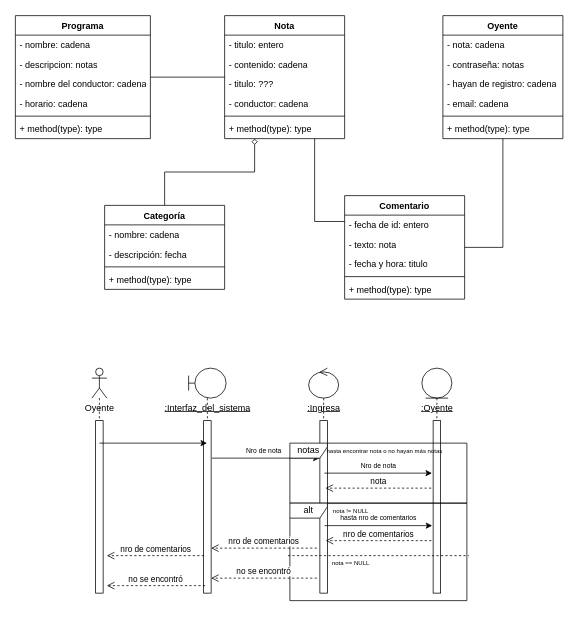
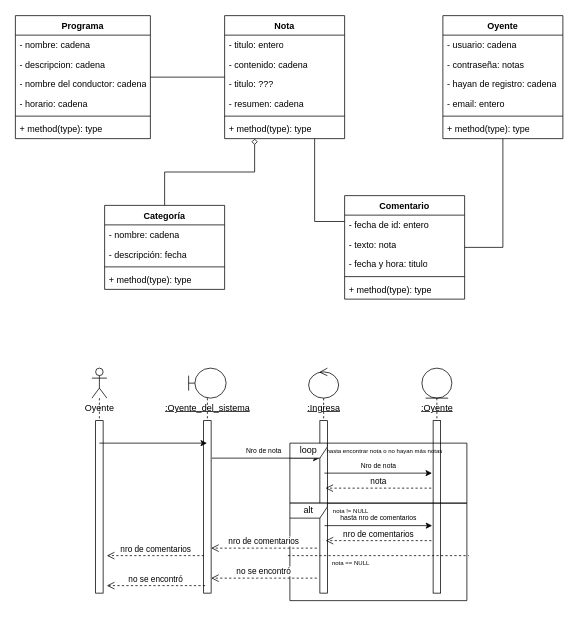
  <mxCell id="0" />
  <mxCell id="1" parent="0" />
  <mxCell id="2" value="Programa" style="swimlane;fontStyle=1;align=center;verticalAlign=top;childLayout=stackLayout;horizontal=1;startSize=26;horizontalStack=0;resizeParent=1;resizeParentMax=0;resizeLast=0;collapsible=1;marginBottom=0;whiteSpace=wrap;html=1;" parent="1" vertex="1"><mxGeometry x="20" y="20" width="180" height="164" as="geometry"><mxRectangle x="90" y="70" width="90" height="30" as="alternateBounds" /></mxGeometry></mxCell>
  <mxCell id="3" value="- nombre: cadena" style="text;strokeColor=none;fillColor=none;align=left;verticalAlign=top;spacingLeft=4;spacingRight=4;overflow=hidden;rotatable=0;points=[[0,0.5],[1,0.5]];portConstraint=eastwest;whiteSpace=wrap;html=1;" parent="2" vertex="1"><mxGeometry y="26" width="180" height="26" as="geometry" /></mxCell>
- <mxCell id="4" value="- descripcion: notas" style="text;strokeColor=none;fillColor=none;align=left;verticalAlign=top;spacingLeft=4;spacingRight=4;overflow=hidden;rotatable=0;points=[[0,0.5],[1,0.5]];portConstraint=eastwest;whiteSpace=wrap;html=1;" parent="2" vertex="1"><mxGeometry y="52" width="180" height="26" as="geometry" /></mxCell>
+ <mxCell id="4" value="- descripcion: cadena" style="text;strokeColor=none;fillColor=none;align=left;verticalAlign=top;spacingLeft=4;spacingRight=4;overflow=hidden;rotatable=0;points=[[0,0.5],[1,0.5]];portConstraint=eastwest;whiteSpace=wrap;html=1;" parent="2" vertex="1"><mxGeometry y="52" width="180" height="26" as="geometry" /></mxCell>
  <mxCell id="5" value="- nombre del conductor: cadena" style="text;strokeColor=none;fillColor=none;align=left;verticalAlign=top;spacingLeft=4;spacingRight=4;overflow=hidden;rotatable=0;points=[[0,0.5],[1,0.5]];portConstraint=eastwest;whiteSpace=wrap;html=1;" parent="2" vertex="1"><mxGeometry y="78" width="180" height="26" as="geometry" /></mxCell>
  <mxCell id="6" value="- horario: cadena" style="text;strokeColor=none;fillColor=none;align=left;verticalAlign=top;spacingLeft=4;spacingRight=4;overflow=hidden;rotatable=0;points=[[0,0.5],[1,0.5]];portConstraint=eastwest;whiteSpace=wrap;html=1;" parent="2" vertex="1"><mxGeometry y="104" width="180" height="26" as="geometry" /></mxCell>
  <mxCell id="7" value="" style="line;strokeWidth=1;fillColor=none;align=left;verticalAlign=middle;spacingTop=-1;spacingLeft=3;spacingRight=3;rotatable=0;labelPosition=right;points=[];portConstraint=eastwest;strokeColor=inherit;" parent="2" vertex="1"><mxGeometry y="130" width="180" height="8" as="geometry" /></mxCell>
  <mxCell id="8" value="+ method(type): type" style="text;strokeColor=none;fillColor=none;align=left;verticalAlign=top;spacingLeft=4;spacingRight=4;overflow=hidden;rotatable=0;points=[[0,0.5],[1,0.5]];portConstraint=eastwest;whiteSpace=wrap;html=1;" parent="2" vertex="1"><mxGeometry y="138" width="180" height="26" as="geometry" /></mxCell>
  <mxCell id="9" style="edgeStyle=orthogonalEdgeStyle;rounded=0;orthogonalLoop=1;jettySize=auto;html=1;exitX=0;exitY=0.5;exitDx=0;exitDy=0;entryX=1;entryY=0.5;entryDx=0;entryDy=0;endArrow=none;endFill=0;" parent="1" source="10" target="2" edge="1"><mxGeometry relative="1" as="geometry" /></mxCell>
  <mxCell id="10" value="Nota" style="swimlane;fontStyle=1;align=center;verticalAlign=top;childLayout=stackLayout;horizontal=1;startSize=26;horizontalStack=0;resizeParent=1;resizeParentMax=0;resizeLast=0;collapsible=1;marginBottom=0;whiteSpace=wrap;html=1;" parent="1" vertex="1"><mxGeometry x="299" y="20" width="160" height="164" as="geometry"><mxRectangle x="349" y="70" width="90" height="30" as="alternateBounds" /></mxGeometry></mxCell>
  <mxCell id="11" value="- titulo: entero" style="text;strokeColor=none;fillColor=none;align=left;verticalAlign=top;spacingLeft=4;spacingRight=4;overflow=hidden;rotatable=0;points=[[0,0.5],[1,0.5]];portConstraint=eastwest;whiteSpace=wrap;html=1;" parent="10" vertex="1"><mxGeometry y="26" width="160" height="26" as="geometry" /></mxCell>
  <mxCell id="12" value="- contenido: cadena" style="text;strokeColor=none;fillColor=none;align=left;verticalAlign=top;spacingLeft=4;spacingRight=4;overflow=hidden;rotatable=0;points=[[0,0.5],[1,0.5]];portConstraint=eastwest;whiteSpace=wrap;html=1;" parent="10" vertex="1"><mxGeometry y="52" width="160" height="26" as="geometry" /></mxCell>
  <mxCell id="13" value="- titulo: ???" style="text;strokeColor=none;fillColor=none;align=left;verticalAlign=top;spacingLeft=4;spacingRight=4;overflow=hidden;rotatable=0;points=[[0,0.5],[1,0.5]];portConstraint=eastwest;whiteSpace=wrap;html=1;" parent="10" vertex="1"><mxGeometry y="78" width="160" height="26" as="geometry" /></mxCell>
- <mxCell id="14" value="- conductor: cadena" style="text;strokeColor=none;fillColor=none;align=left;verticalAlign=top;spacingLeft=4;spacingRight=4;overflow=hidden;rotatable=0;points=[[0,0.5],[1,0.5]];portConstraint=eastwest;whiteSpace=wrap;html=1;" parent="10" vertex="1"><mxGeometry y="104" width="160" height="26" as="geometry" /></mxCell>
+ <mxCell id="14" value="- resumen: cadena" style="text;strokeColor=none;fillColor=none;align=left;verticalAlign=top;spacingLeft=4;spacingRight=4;overflow=hidden;rotatable=0;points=[[0,0.5],[1,0.5]];portConstraint=eastwest;whiteSpace=wrap;html=1;" parent="10" vertex="1"><mxGeometry y="104" width="160" height="26" as="geometry" /></mxCell>
  <mxCell id="15" value="" style="line;strokeWidth=1;fillColor=none;align=left;verticalAlign=middle;spacingTop=-1;spacingLeft=3;spacingRight=3;rotatable=0;labelPosition=right;points=[];portConstraint=eastwest;strokeColor=inherit;" parent="10" vertex="1"><mxGeometry y="130" width="160" height="8" as="geometry" /></mxCell>
  <mxCell id="16" value="+ method(type): type" style="text;strokeColor=none;fillColor=none;align=left;verticalAlign=top;spacingLeft=4;spacingRight=4;overflow=hidden;rotatable=0;points=[[0,0.5],[1,0.5]];portConstraint=eastwest;whiteSpace=wrap;html=1;" parent="10" vertex="1"><mxGeometry y="138" width="160" height="26" as="geometry" /></mxCell>
  <mxCell id="17" style="edgeStyle=orthogonalEdgeStyle;rounded=0;orthogonalLoop=1;jettySize=auto;html=1;exitX=0.5;exitY=0;exitDx=0;exitDy=0;entryX=0.25;entryY=1;entryDx=0;entryDy=0;endArrow=diamond;endFill=0;" parent="1" source="18" target="10" edge="1"><mxGeometry relative="1" as="geometry" /></mxCell>
  <mxCell id="18" value="Categoría" style="swimlane;fontStyle=1;align=center;verticalAlign=top;childLayout=stackLayout;horizontal=1;startSize=26;horizontalStack=0;resizeParent=1;resizeParentMax=0;resizeLast=0;collapsible=1;marginBottom=0;whiteSpace=wrap;html=1;" parent="1" vertex="1"><mxGeometry x="139" y="273" width="160" height="112" as="geometry"><mxRectangle x="259" y="300" width="90" height="30" as="alternateBounds" /></mxGeometry></mxCell>
  <mxCell id="19" value="- nombre: cadena" style="text;strokeColor=none;fillColor=none;align=left;verticalAlign=top;spacingLeft=4;spacingRight=4;overflow=hidden;rotatable=0;points=[[0,0.5],[1,0.5]];portConstraint=eastwest;whiteSpace=wrap;html=1;" parent="18" vertex="1"><mxGeometry y="26" width="160" height="26" as="geometry" /></mxCell>
  <mxCell id="20" value="- descripción: fecha" style="text;strokeColor=none;fillColor=none;align=left;verticalAlign=top;spacingLeft=4;spacingRight=4;overflow=hidden;rotatable=0;points=[[0,0.5],[1,0.5]];portConstraint=eastwest;whiteSpace=wrap;html=1;" parent="18" vertex="1"><mxGeometry y="52" width="160" height="26" as="geometry" /></mxCell>
  <mxCell id="21" value="" style="line;strokeWidth=1;fillColor=none;align=left;verticalAlign=middle;spacingTop=-1;spacingLeft=3;spacingRight=3;rotatable=0;labelPosition=right;points=[];portConstraint=eastwest;strokeColor=inherit;" parent="18" vertex="1"><mxGeometry y="78" width="160" height="8" as="geometry" /></mxCell>
  <mxCell id="22" value="+ method(type): type" style="text;strokeColor=none;fillColor=none;align=left;verticalAlign=top;spacingLeft=4;spacingRight=4;overflow=hidden;rotatable=0;points=[[0,0.5],[1,0.5]];portConstraint=eastwest;whiteSpace=wrap;html=1;" parent="18" vertex="1"><mxGeometry y="86" width="160" height="26" as="geometry" /></mxCell>
  <mxCell id="23" style="edgeStyle=orthogonalEdgeStyle;rounded=0;orthogonalLoop=1;jettySize=auto;html=1;exitX=0.5;exitY=1;exitDx=0;exitDy=0;entryX=1;entryY=0.5;entryDx=0;entryDy=0;endArrow=none;endFill=0;" parent="1" source="24" target="32" edge="1"><mxGeometry relative="1" as="geometry" /></mxCell>
  <mxCell id="24" value="Oyente" style="swimlane;fontStyle=1;align=center;verticalAlign=top;childLayout=stackLayout;horizontal=1;startSize=26;horizontalStack=0;resizeParent=1;resizeParentMax=0;resizeLast=0;collapsible=1;marginBottom=0;whiteSpace=wrap;html=1;" parent="1" vertex="1"><mxGeometry x="590" y="20" width="160" height="164" as="geometry"><mxRectangle x="549" y="70" width="90" height="30" as="alternateBounds" /></mxGeometry></mxCell>
- <mxCell id="25" value="- nota: cadena" style="text;strokeColor=none;fillColor=none;align=left;verticalAlign=top;spacingLeft=4;spacingRight=4;overflow=hidden;rotatable=0;points=[[0,0.5],[1,0.5]];portConstraint=eastwest;whiteSpace=wrap;html=1;" parent="24" vertex="1"><mxGeometry y="26" width="160" height="26" as="geometry" /></mxCell>
+ <mxCell id="25" value="- usuario: cadena" style="text;strokeColor=none;fillColor=none;align=left;verticalAlign=top;spacingLeft=4;spacingRight=4;overflow=hidden;rotatable=0;points=[[0,0.5],[1,0.5]];portConstraint=eastwest;whiteSpace=wrap;html=1;" parent="24" vertex="1"><mxGeometry y="26" width="160" height="26" as="geometry" /></mxCell>
  <mxCell id="26" value="- contraseña: notas" style="text;strokeColor=none;fillColor=none;align=left;verticalAlign=top;spacingLeft=4;spacingRight=4;overflow=hidden;rotatable=0;points=[[0,0.5],[1,0.5]];portConstraint=eastwest;whiteSpace=wrap;html=1;" parent="24" vertex="1"><mxGeometry y="52" width="160" height="26" as="geometry" /></mxCell>
  <mxCell id="27" value="- hayan de registro: cadena" style="text;strokeColor=none;fillColor=none;align=left;verticalAlign=top;spacingLeft=4;spacingRight=4;overflow=hidden;rotatable=0;points=[[0,0.5],[1,0.5]];portConstraint=eastwest;whiteSpace=wrap;html=1;" parent="24" vertex="1"><mxGeometry y="78" width="160" height="26" as="geometry" /></mxCell>
- <mxCell id="28" value="- email: cadena" style="text;strokeColor=none;fillColor=none;align=left;verticalAlign=top;spacingLeft=4;spacingRight=4;overflow=hidden;rotatable=0;points=[[0,0.5],[1,0.5]];portConstraint=eastwest;whiteSpace=wrap;html=1;" parent="24" vertex="1"><mxGeometry y="104" width="160" height="26" as="geometry" /></mxCell>
+ <mxCell id="28" value="- email: entero" style="text;strokeColor=none;fillColor=none;align=left;verticalAlign=top;spacingLeft=4;spacingRight=4;overflow=hidden;rotatable=0;points=[[0,0.5],[1,0.5]];portConstraint=eastwest;whiteSpace=wrap;html=1;" parent="24" vertex="1"><mxGeometry y="104" width="160" height="26" as="geometry" /></mxCell>
  <mxCell id="29" value="" style="line;strokeWidth=1;fillColor=none;align=left;verticalAlign=middle;spacingTop=-1;spacingLeft=3;spacingRight=3;rotatable=0;labelPosition=right;points=[];portConstraint=eastwest;strokeColor=inherit;" parent="24" vertex="1"><mxGeometry y="130" width="160" height="8" as="geometry" /></mxCell>
  <mxCell id="30" value="+ method(type): type" style="text;strokeColor=none;fillColor=none;align=left;verticalAlign=top;spacingLeft=4;spacingRight=4;overflow=hidden;rotatable=0;points=[[0,0.5],[1,0.5]];portConstraint=eastwest;whiteSpace=wrap;html=1;" parent="24" vertex="1"><mxGeometry y="138" width="160" height="26" as="geometry" /></mxCell>
  <mxCell id="31" style="edgeStyle=orthogonalEdgeStyle;rounded=0;orthogonalLoop=1;jettySize=auto;html=1;exitX=0;exitY=0.25;exitDx=0;exitDy=0;entryX=0.75;entryY=1;entryDx=0;entryDy=0;endArrow=none;endFill=0;" parent="1" source="32" target="10" edge="1"><mxGeometry relative="1" as="geometry" /></mxCell>
  <mxCell id="32" value="Comentario" style="swimlane;fontStyle=1;align=center;verticalAlign=top;childLayout=stackLayout;horizontal=1;startSize=26;horizontalStack=0;resizeParent=1;resizeParentMax=0;resizeLast=0;collapsible=1;marginBottom=0;whiteSpace=wrap;html=1;" parent="1" vertex="1"><mxGeometry x="459" y="260" width="160" height="138" as="geometry"><mxRectangle x="509" y="320" width="90" height="30" as="alternateBounds" /></mxGeometry></mxCell>
  <mxCell id="33" value="- fecha de id: entero" style="text;strokeColor=none;fillColor=none;align=left;verticalAlign=top;spacingLeft=4;spacingRight=4;overflow=hidden;rotatable=0;points=[[0,0.5],[1,0.5]];portConstraint=eastwest;whiteSpace=wrap;html=1;" parent="32" vertex="1"><mxGeometry y="26" width="160" height="26" as="geometry" /></mxCell>
  <mxCell id="34" value="- texto: nota" style="text;strokeColor=none;fillColor=none;align=left;verticalAlign=top;spacingLeft=4;spacingRight=4;overflow=hidden;rotatable=0;points=[[0,0.5],[1,0.5]];portConstraint=eastwest;whiteSpace=wrap;html=1;" parent="32" vertex="1"><mxGeometry y="52" width="160" height="26" as="geometry" /></mxCell>
  <mxCell id="35" value="- fecha y hora: titulo" style="text;strokeColor=none;fillColor=none;align=left;verticalAlign=top;spacingLeft=4;spacingRight=4;overflow=hidden;rotatable=0;points=[[0,0.5],[1,0.5]];portConstraint=eastwest;whiteSpace=wrap;html=1;" parent="32" vertex="1"><mxGeometry y="78" width="160" height="26" as="geometry" /></mxCell>
  <mxCell id="36" value="" style="line;strokeWidth=1;fillColor=none;align=left;verticalAlign=middle;spacingTop=-1;spacingLeft=3;spacingRight=3;rotatable=0;labelPosition=right;points=[];portConstraint=eastwest;strokeColor=inherit;" parent="32" vertex="1"><mxGeometry y="104" width="160" height="8" as="geometry" /></mxCell>
  <mxCell id="37" value="+ method(type): type" style="text;strokeColor=none;fillColor=none;align=left;verticalAlign=top;spacingLeft=4;spacingRight=4;overflow=hidden;rotatable=0;points=[[0,0.5],[1,0.5]];portConstraint=eastwest;whiteSpace=wrap;html=1;" parent="32" vertex="1"><mxGeometry y="112" width="160" height="26" as="geometry" /></mxCell>
  <mxCell id="38" value="" style="shape=umlLifeline;perimeter=lifelinePerimeter;whiteSpace=wrap;html=1;container=1;dropTarget=0;collapsible=0;recursiveResize=0;outlineConnect=0;portConstraint=eastwest;newEdgeStyle={&quot;curved&quot;:0,&quot;rounded&quot;:0};participant=umlActor;" parent="1" vertex="1"><mxGeometry x="122" y="490" width="20" height="300" as="geometry" /></mxCell>
  <mxCell id="39" value="" style="html=1;points=[[0,0,0,0,5],[0,1,0,0,-5],[1,0,0,0,5],[1,1,0,0,-5]];perimeter=orthogonalPerimeter;outlineConnect=0;targetShapes=umlLifeline;portConstraint=eastwest;newEdgeStyle={&quot;curved&quot;:0,&quot;rounded&quot;:0};" parent="38" vertex="1"><mxGeometry x="5" y="70" width="10" height="230" as="geometry" /></mxCell>
  <mxCell id="40" value="" style="shape=umlLifeline;perimeter=lifelinePerimeter;whiteSpace=wrap;html=1;container=1;dropTarget=0;collapsible=0;recursiveResize=0;outlineConnect=0;portConstraint=eastwest;newEdgeStyle={&quot;curved&quot;:0,&quot;rounded&quot;:0};participant=umlBoundary;" parent="1" vertex="1"><mxGeometry x="251" y="490" width="50" height="300" as="geometry" /></mxCell>
  <mxCell id="41" value="" style="html=1;points=[[0,0,0,0,5],[0,1,0,0,-5],[1,0,0,0,5],[1,1,0,0,-5]];perimeter=orthogonalPerimeter;outlineConnect=0;targetShapes=umlLifeline;portConstraint=eastwest;newEdgeStyle={&quot;curved&quot;:0,&quot;rounded&quot;:0};" parent="40" vertex="1"><mxGeometry x="20" y="70" width="10" height="230" as="geometry" /></mxCell>
  <mxCell id="42" value="" style="shape=umlLifeline;perimeter=lifelinePerimeter;whiteSpace=wrap;html=1;container=1;dropTarget=0;collapsible=0;recursiveResize=0;outlineConnect=0;portConstraint=eastwest;newEdgeStyle={&quot;curved&quot;:0,&quot;rounded&quot;:0};participant=umlControl;" parent="1" vertex="1"><mxGeometry x="411" y="490" width="40" height="300" as="geometry" /></mxCell>
  <mxCell id="43" value="" style="html=1;points=[[0,0,0,0,5],[0,1,0,0,-5],[1,0,0,0,5],[1,1,0,0,-5]];perimeter=orthogonalPerimeter;outlineConnect=0;targetShapes=umlLifeline;portConstraint=eastwest;newEdgeStyle={&quot;curved&quot;:0,&quot;rounded&quot;:0};" parent="42" vertex="1"><mxGeometry x="15" y="70" width="10" height="230" as="geometry" /></mxCell>
  <mxCell id="44" value="" style="shape=umlLifeline;perimeter=lifelinePerimeter;whiteSpace=wrap;html=1;container=1;dropTarget=0;collapsible=0;recursiveResize=0;outlineConnect=0;portConstraint=eastwest;newEdgeStyle={&quot;curved&quot;:0,&quot;rounded&quot;:0};participant=umlEntity;" parent="1" vertex="1"><mxGeometry x="562" y="490" width="40" height="300" as="geometry" /></mxCell>
  <mxCell id="45" value="" style="html=1;points=[[0,0,0,0,5],[0,1,0,0,-5],[1,0,0,0,5],[1,1,0,0,-5]];perimeter=orthogonalPerimeter;outlineConnect=0;targetShapes=umlLifeline;portConstraint=eastwest;newEdgeStyle={&quot;curved&quot;:0,&quot;rounded&quot;:0};" parent="44" vertex="1"><mxGeometry x="15" y="70" width="10" height="230" as="geometry" /></mxCell>
  <mxCell id="46" value="Oyente" style="text;html=1;align=center;verticalAlign=middle;resizable=0;points=[];autosize=1;strokeColor=none;fillColor=none;" parent="1" vertex="1"><mxGeometry x="102" y="528" width="60" height="30" as="geometry" /></mxCell>
- <mxCell id="47" value=":Interfaz_del_sistema" style="text;html=1;align=center;verticalAlign=middle;resizable=0;points=[];autosize=1;strokeColor=none;fillColor=none;fontStyle=4" parent="1" vertex="1"><mxGeometry x="206" y="528" width="140" height="30" as="geometry" /></mxCell>
+ <mxCell id="47" value=":Oyente_del_sistema" style="text;html=1;align=center;verticalAlign=middle;resizable=0;points=[];autosize=1;strokeColor=none;fillColor=none;fontStyle=4" parent="1" vertex="1"><mxGeometry x="206" y="528" width="140" height="30" as="geometry" /></mxCell>
  <mxCell id="48" value=":Ingresa" style="text;html=1;align=center;verticalAlign=middle;resizable=0;points=[];autosize=1;strokeColor=none;fillColor=none;fontStyle=4" parent="1" vertex="1"><mxGeometry x="386" y="528" width="90" height="30" as="geometry" /></mxCell>
  <mxCell id="49" value=":Oyente" style="text;html=1;align=center;verticalAlign=middle;resizable=0;points=[];autosize=1;strokeColor=none;fillColor=none;fontStyle=4" parent="1" vertex="1"><mxGeometry x="552" y="528" width="60" height="30" as="geometry" /></mxCell>
  <mxCell id="50" value="" style="endArrow=classic;html=1;rounded=0;" parent="1" edge="1"><mxGeometry width="50" height="50" relative="1" as="geometry"><mxPoint x="132.004" y="590" as="sourcePoint" /><mxPoint x="275.48" y="590" as="targetPoint" /></mxGeometry></mxCell>
  <mxCell id="51" value="" style="endArrow=classic;html=1;rounded=0;" parent="1" edge="1"><mxGeometry width="50" height="50" relative="1" as="geometry"><mxPoint x="282.004" y="610" as="sourcePoint" /><mxPoint x="425.48" y="610" as="targetPoint" /></mxGeometry></mxCell>
  <mxCell id="52" value="Nro de nota" style="text;html=1;align=center;verticalAlign=middle;resizable=0;points=[];autosize=1;strokeColor=none;fillColor=none;fontSize=9;" parent="1" vertex="1"><mxGeometry x="316" y="590" width="70" height="20" as="geometry" /></mxCell>
  <mxCell id="53" value="" style="endArrow=classic;html=1;rounded=0;" parent="1" edge="1"><mxGeometry width="50" height="50" relative="1" as="geometry"><mxPoint x="432" y="630" as="sourcePoint" /><mxPoint x="575.48" y="630" as="targetPoint" /></mxGeometry></mxCell>
- <mxCell id="54" value="notas" style="shape=umlFrame;whiteSpace=wrap;html=1;pointerEvents=0;width=50;height=20;" parent="1" vertex="1"><mxGeometry x="386" y="590" width="236" height="80" as="geometry" /></mxCell>
+ <mxCell id="54" value="loop" style="shape=umlFrame;whiteSpace=wrap;html=1;pointerEvents=0;width=50;height=20;" parent="1" vertex="1"><mxGeometry x="386" y="590" width="236" height="80" as="geometry" /></mxCell>
  <mxCell id="55" value="hasta encontrar nota o no hayan más notas" style="text;html=1;align=center;verticalAlign=middle;resizable=0;points=[];autosize=1;strokeColor=none;fillColor=none;fontSize=8;" parent="1" vertex="1"><mxGeometry x="422" y="590" width="180" height="20" as="geometry" /></mxCell>
  <mxCell id="56" value="Nro de nota" style="text;html=1;align=center;verticalAlign=middle;resizable=0;points=[];autosize=1;strokeColor=none;fillColor=none;fontSize=9;" parent="1" vertex="1"><mxGeometry x="469" y="610" width="70" height="20" as="geometry" /></mxCell>
  <mxCell id="57" value="nota" style="html=1;verticalAlign=bottom;endArrow=open;dashed=1;endSize=8;curved=0;rounded=0;" parent="1" edge="1"><mxGeometry relative="1" as="geometry"><mxPoint x="574.5" y="650" as="sourcePoint" /><mxPoint x="433.5" y="650" as="targetPoint" /></mxGeometry></mxCell>
  <mxCell id="58" value="alt" style="shape=umlFrame;whiteSpace=wrap;html=1;pointerEvents=0;width=50;height=20;" parent="1" vertex="1"><mxGeometry x="386" y="670" width="236" height="130" as="geometry" /></mxCell>
  <mxCell id="59" value="nota != NULL" style="text;html=1;align=center;verticalAlign=middle;resizable=0;points=[];autosize=1;strokeColor=none;fillColor=none;fontSize=8;" parent="1" vertex="1"><mxGeometry x="432" y="670" width="70" height="20" as="geometry" /></mxCell>
  <mxCell id="60" value="" style="endArrow=none;dashed=1;html=1;rounded=0;exitX=-0.014;exitY=0.529;exitDx=0;exitDy=0;exitPerimeter=0;entryX=1.008;entryY=0.529;entryDx=0;entryDy=0;entryPerimeter=0;" parent="1" edge="1"><mxGeometry width="50" height="50" relative="1" as="geometry"><mxPoint x="383.406" y="740" as="sourcePoint" /><mxPoint x="624.598" y="740" as="targetPoint" /></mxGeometry></mxCell>
  <mxCell id="61" value="" style="endArrow=classic;html=1;rounded=0;" parent="1" edge="1"><mxGeometry width="50" height="50" relative="1" as="geometry"><mxPoint x="432.26" y="700" as="sourcePoint" /><mxPoint x="575.74" y="700" as="targetPoint" /></mxGeometry></mxCell>
  <mxCell id="62" value="hasta nro de comentarios" style="text;html=1;align=center;verticalAlign=middle;resizable=0;points=[];autosize=1;strokeColor=none;fillColor=none;fontSize=9;" parent="1" vertex="1"><mxGeometry x="439.26" y="680" width="130" height="20" as="geometry" /></mxCell>
  <mxCell id="63" value="nro de comentarios" style="html=1;verticalAlign=bottom;endArrow=open;dashed=1;endSize=8;curved=0;rounded=0;" parent="1" edge="1"><mxGeometry relative="1" as="geometry"><mxPoint x="574.76" y="720" as="sourcePoint" /><mxPoint x="433.76" y="720" as="targetPoint" /></mxGeometry></mxCell>
  <mxCell id="64" value="nro de comentarios" style="html=1;verticalAlign=bottom;endArrow=open;dashed=1;endSize=8;curved=0;rounded=0;" parent="1" edge="1"><mxGeometry relative="1" as="geometry"><mxPoint x="422" y="730" as="sourcePoint" /><mxPoint x="281" y="730" as="targetPoint" /></mxGeometry></mxCell>
  <mxCell id="65" value="nro de comentarios" style="html=1;verticalAlign=bottom;endArrow=open;dashed=1;endSize=8;curved=0;rounded=0;" parent="1" edge="1"><mxGeometry relative="1" as="geometry"><mxPoint x="271.5" y="740" as="sourcePoint" /><mxPoint x="142" y="740" as="targetPoint" /></mxGeometry></mxCell>
  <mxCell id="66" value="nota == NULL" style="text;html=1;align=center;verticalAlign=middle;resizable=0;points=[];autosize=1;strokeColor=none;fillColor=none;fontSize=8;" parent="1" vertex="1"><mxGeometry x="432" y="740" width="70" height="20" as="geometry" /></mxCell>
  <mxCell id="67" value="no se encontró" style="html=1;verticalAlign=bottom;endArrow=open;dashed=1;endSize=8;curved=0;rounded=0;" parent="1" edge="1"><mxGeometry relative="1" as="geometry"><mxPoint x="422" y="770" as="sourcePoint" /><mxPoint x="281" y="770" as="targetPoint" /></mxGeometry></mxCell>
  <mxCell id="68" value="no se encontró" style="html=1;verticalAlign=bottom;endArrow=open;dashed=1;endSize=8;curved=0;rounded=0;" parent="1" edge="1"><mxGeometry relative="1" as="geometry"><mxPoint x="273" y="780" as="sourcePoint" /><mxPoint x="142" y="780" as="targetPoint" /></mxGeometry></mxCell>
